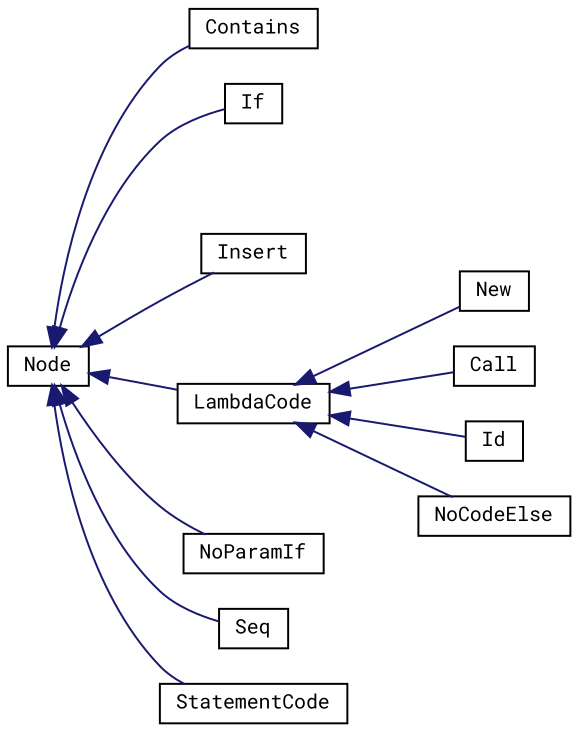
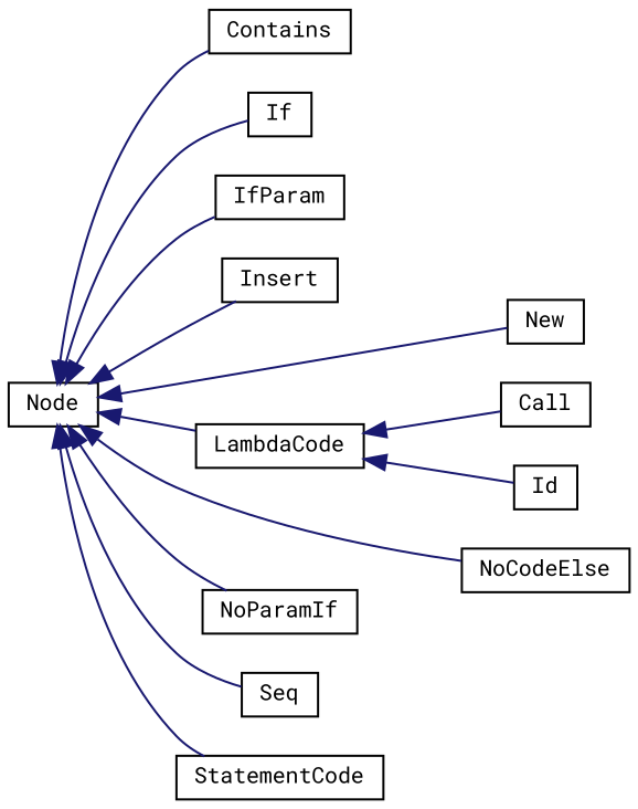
  digraph {
    fontname="Roboto Mono"
    rankdir=LR
    node [color=black fillcolor=white fontname="Roboto Mono" fontsize=10 shape=record style=filled]
    edge [color=midnightblue dir=back fontname="Roboto Mono" fontsize=10 labelfontname=Helvetica labelfontsize=10 style=solid]
    n1 [height=0.2 label="Node" width=0.4]
    n2 [height=0.2 label=Contains width=0.4]
    n3 [height=0.2 label=If width=0.4]
+   n4 [height=0.2 label=IfParam width=0.4]
    n5 [height=0.2 label=Insert width=0.4]
    n6 [height=0.2 label=LambdaCode width=0.4]
    n7 [height=0.2 label=New width=0.4]
    n8 [height=0.2 label=NoCodeElse width=0.4]
    n9 [height=0.2 label=NoParamIf width=0.4]
    n10 [height=0.2 label=Seq width=0.4]
    n11 [height=0.2 label=StatementCode width=0.4]
    n12 [height=0.2 label=Call width=0.4]
    n13 [height=0.2 label=Id width=0.4]
    n1 -> n2
    n1 -> n3
+   n1 -> n4
    n1 -> n5
    n1 -> n6
-   n6 -> n7
-   n6 -> n8
+   n1 -> n7
+   n1 -> n8
    n1 -> n9
    n1 -> n10
    n1 -> n11
    n6 -> n12
    n6 -> n13
  }
